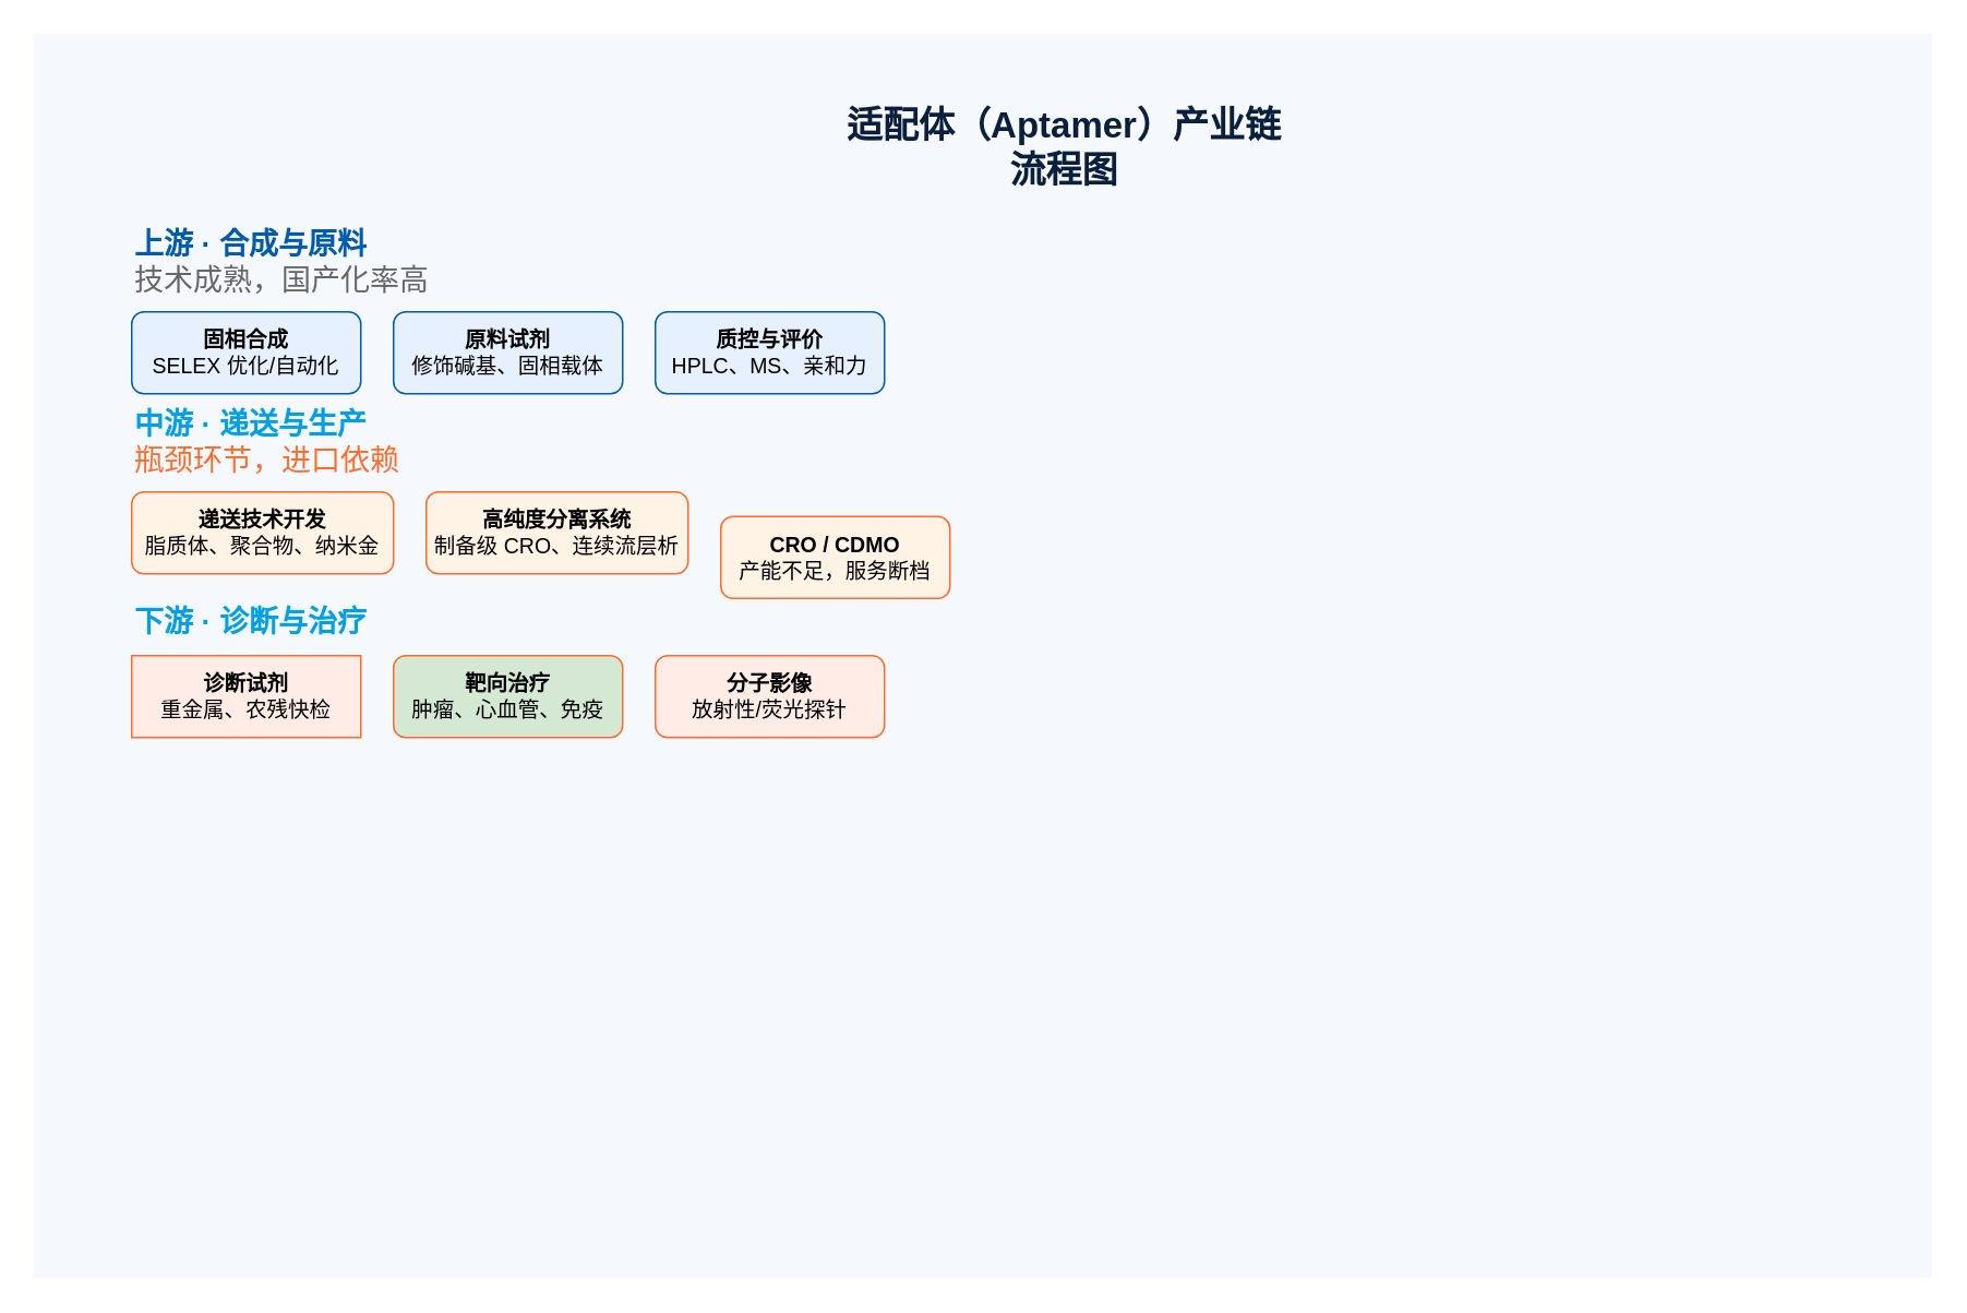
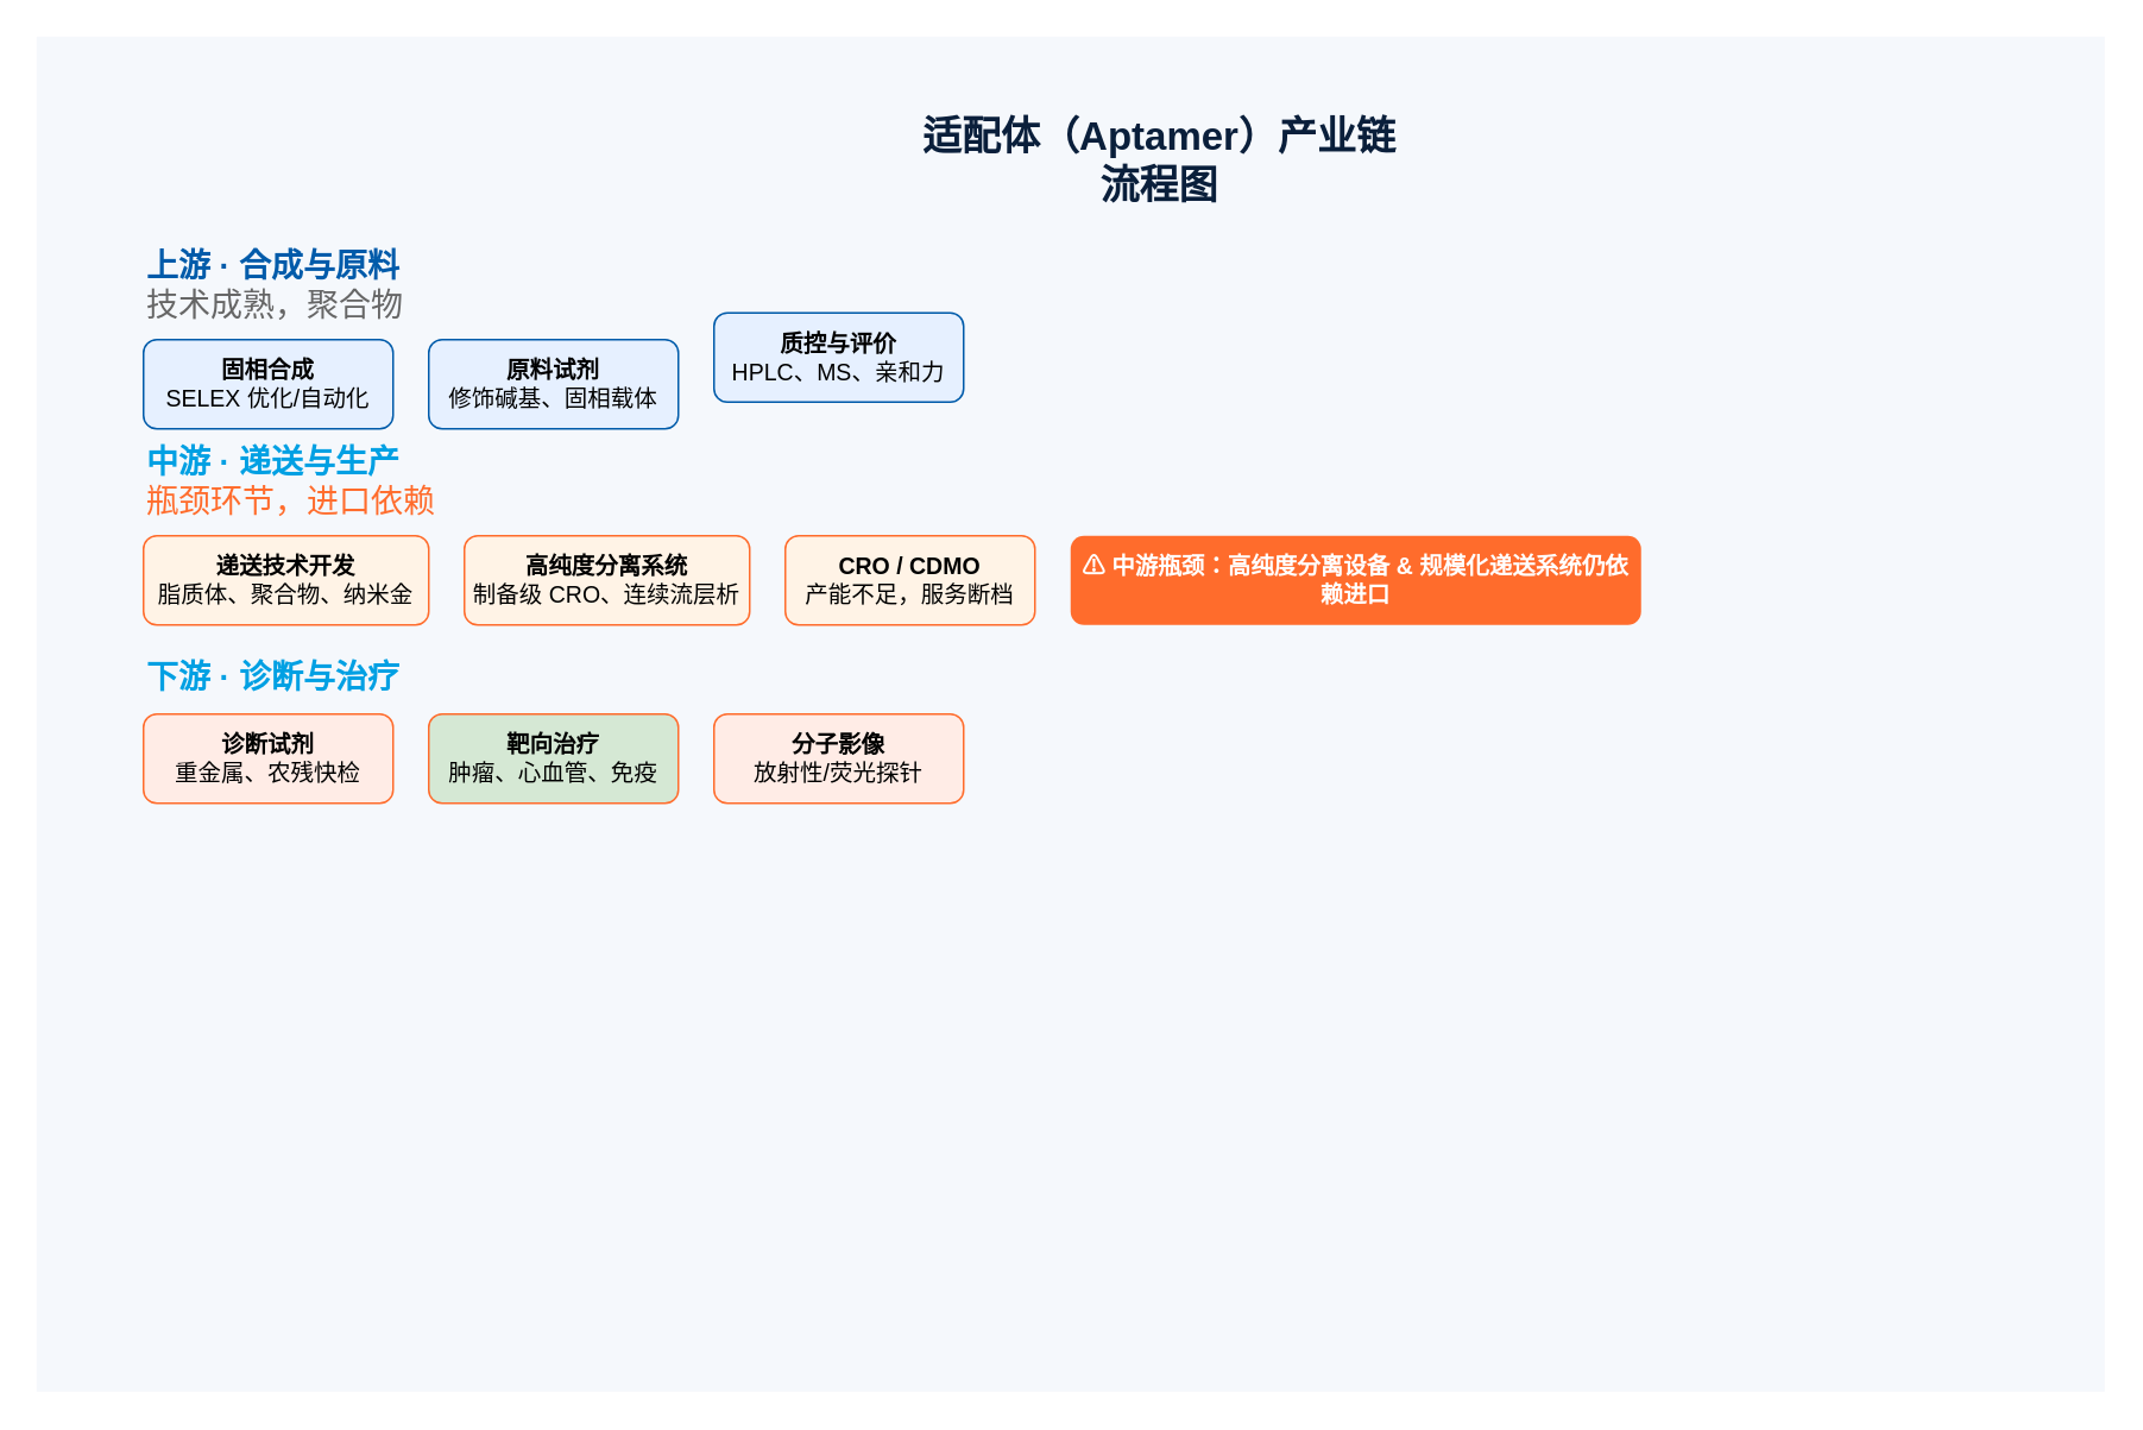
  <mxCell id="0" />
  <mxCell id="1" parent="0" />
  <mxCell id="2" value="" style="rounded=0;whiteSpace=wrap;html=1;fillColor=#F5F8FC;strokeColor=none;" vertex="1" parent="1"><mxGeometry y="20" width="1160" height="760" as="geometry" x="20" /></mxCell>
- <mxCell id="3" value="&lt;b&gt;上游 · 合成与原料&lt;/b&gt;&lt;br&gt;&lt;font color=#666&gt;技术成熟，国产化率高&lt;/font&gt;" style="text;html=1;strokeColor=none;fillColor=none;align=left;verticalAlign=middle;whiteSpace=wrap;fontColor=#005BAA;fontSize=18;" vertex="1" parent="1"><mxGeometry x="80" y="140" width="280" height="40" as="geometry" /></mxCell>
+ <mxCell id="3" value="&lt;b&gt;上游 · 合成与原料&lt;/b&gt;&lt;br&gt;&lt;font color=#666&gt;技术成熟，聚合物&lt;/font&gt;" style="text;html=1;strokeColor=none;fillColor=none;align=left;verticalAlign=middle;whiteSpace=wrap;fontColor=#005BAA;fontSize=18;" vertex="1" parent="1"><mxGeometry x="80" y="140" width="280" height="40" as="geometry" /></mxCell>
  <mxCell id="4" value="&lt;b&gt;固相合成&lt;/b&gt;&lt;br&gt;SELEX 优化/自动化" style="rounded=1;whiteSpace=wrap;html=1;fillColor=#E6F0FF;strokeColor=#005BAA;fontSize=13;" vertex="1" parent="1"><mxGeometry x="80" y="190" width="140" height="50" as="geometry" /></mxCell>
  <mxCell id="5" value="&lt;b&gt;原料试剂&lt;/b&gt;&lt;br&gt;修饰碱基、固相载体" style="rounded=1;whiteSpace=wrap;html=1;fillColor=#E6F0FF;strokeColor=#005BAA;fontSize=13;" vertex="1" parent="1"><mxGeometry x="240" y="190" width="140" height="50" as="geometry" /></mxCell>
- <mxCell id="6" value="&lt;b&gt;质控与评价&lt;/b&gt;&lt;br&gt;HPLC、MS、亲和力" style="rounded=1;whiteSpace=wrap;html=1;fillColor=#E6F0FF;strokeColor=#005BAA;fontSize=13;" vertex="1" parent="1"><mxGeometry x="400" y="190" width="140" height="50" as="geometry" /></mxCell>
+ <mxCell id="6" value="&lt;b&gt;质控与评价&lt;/b&gt;&lt;br&gt;HPLC、MS、亲和力" style="rounded=1;whiteSpace=wrap;html=1;fillColor=#E6F0FF;strokeColor=#005BAA;fontSize=13;" vertex="1" parent="1"><mxGeometry x="400" y="175" width="140" height="50" as="geometry" /></mxCell>
  <mxCell id="7" value="&lt;b&gt;中游 · 递送与生产&lt;/b&gt;&lt;br&gt;&lt;font color=#FF6C2C&gt;瓶颈环节，进口依赖&lt;/font&gt;" style="text;html=1;strokeColor=none;fillColor=none;align=left;verticalAlign=middle;whiteSpace=wrap;fontColor=#00A0E3;fontSize=18;" vertex="1" parent="1"><mxGeometry x="80" y="250" width="280" height="40" as="geometry" /></mxCell>
  <mxCell id="8" value="&lt;b&gt;递送技术开发&lt;/b&gt;&lt;br&gt;脂质体、聚合物、纳米金" style="rounded=1;whiteSpace=wrap;html=1;fillColor=#FFF3E6;strokeColor=#FF6C2C;fontSize=13;" vertex="1" parent="1"><mxGeometry x="80" y="300" width="160" height="50" as="geometry" /></mxCell>
  <mxCell id="9" value="&lt;b&gt;高纯度分离系统&lt;/b&gt;&lt;br&gt;制备级 CRO、连续流层析" style="rounded=1;whiteSpace=wrap;html=1;fillColor=#FFF3E6;strokeColor=#FF6C2C;fontSize=13;" vertex="1" parent="1"><mxGeometry x="260" y="300" width="160" height="50" as="geometry" /></mxCell>
- <mxCell id="10" value="&lt;b&gt;CRO / CDMO&lt;/b&gt;&lt;br&gt;产能不足，服务断档" style="rounded=1;whiteSpace=wrap;html=1;fillColor=#FFF3E6;strokeColor=#FF6C2C;fontSize=13;" vertex="1" parent="1"><mxGeometry x="440" y="315" width="140" height="50" as="geometry" /></mxCell>
+ <mxCell id="10" value="&lt;b&gt;CRO / CDMO&lt;/b&gt;&lt;br&gt;产能不足，服务断档" style="rounded=1;whiteSpace=wrap;html=1;fillColor=#FFF3E6;strokeColor=#FF6C2C;fontSize=13;" vertex="1" parent="1"><mxGeometry x="440" y="300" width="140" height="50" as="geometry" /></mxCell>
  <mxCell id="11" value="&lt;b&gt;下游 · 应用与市场&lt;/b&gt;&lt;br&gt;&lt;font color=#666&gt;需求旺盛，快速放量&lt;/font&gt;" style="text;html=1;strokeColor=none;fillColor=none;align=left;verticalAlign=middle;whiteSpace=wrap;fontColor=#FF6C2C;fontSize=18;" parent="1"><mxGeometry x="60" y="340" width="280" height="40" as="geometry" /></mxCell>
- <mxCell id="12" value="&lt;b&gt;诊断试剂&lt;/b&gt;&lt;br&gt;重金属、农残快检" style="whiteSpace=wrap;html=1;fillColor=#FFECE6;strokeColor=#FF6C2C;fontSize=13;rounded=0;" vertex="1" parent="1"><mxGeometry x="80" y="400" width="140" height="50" as="geometry" /></mxCell>
+ <mxCell id="12" value="&lt;b&gt;诊断试剂&lt;/b&gt;&lt;br&gt;重金属、农残快检" style="rounded=1;whiteSpace=wrap;html=1;fillColor=#FFECE6;strokeColor=#FF6C2C;fontSize=13;" vertex="1" parent="1"><mxGeometry x="80" y="400" width="140" height="50" as="geometry" /></mxCell>
  <mxCell id="13" value="&lt;b&gt;靶向治疗&lt;/b&gt;&lt;br&gt;肿瘤、心血管、免疫" style="rounded=1;whiteSpace=wrap;html=1;fillColor=#d5e8d4;strokeColor=#FF6C2C;fontSize=13;" vertex="1" parent="1"><mxGeometry x="240" y="400" width="140" height="50" as="geometry" /></mxCell>
  <mxCell id="14" value="&lt;b&gt;分子影像&lt;/b&gt;&lt;br&gt;放射性/荧光探针" style="rounded=1;whiteSpace=wrap;html=1;fillColor=#FFECE6;strokeColor=#FF6C2C;fontSize=13;" vertex="1" parent="1"><mxGeometry x="400" y="400" width="140" height="50" as="geometry" /></mxCell>
  <mxCell id="15" value="&lt;b&gt;适配体（Aptamer）产业链流程图&lt;/b&gt;" style="text;html=1;strokeColor=none;fillColor=none;align=center;verticalAlign=middle;whiteSpace=wrap;fontColor=#0A1F3B;fontSize=22;" vertex="1" parent="1"><mxGeometry x="510" y="75" width="280" height="30" as="geometry" /></mxCell>
+ <mxCell id="16" value="&lt;b&gt;⚠ 中游瓶颈：高纯度分离设备 &amp; 规模化递送系统仍依赖进口&lt;/b&gt;" style="rounded=1;whiteSpace=wrap;html=1;fillColor=#FF6C2C;strokeColor=none;fontColor=#ffffff;fontSize=13;" vertex="1" parent="1"><mxGeometry x="600" y="300" width="320" height="50" as="geometry" /></mxCell>
  <mxCell id="17" value="&lt;b&gt;下游 · 诊断与治疗&lt;/b&gt;" style="text;html=1;strokeColor=none;fillColor=none;align=left;verticalAlign=middle;whiteSpace=wrap;fontColor=#00A0E3;fontSize=18;" vertex="1" parent="1"><mxGeometry x="80" y="360" width="280" height="40" as="geometry" /></mxCell>
